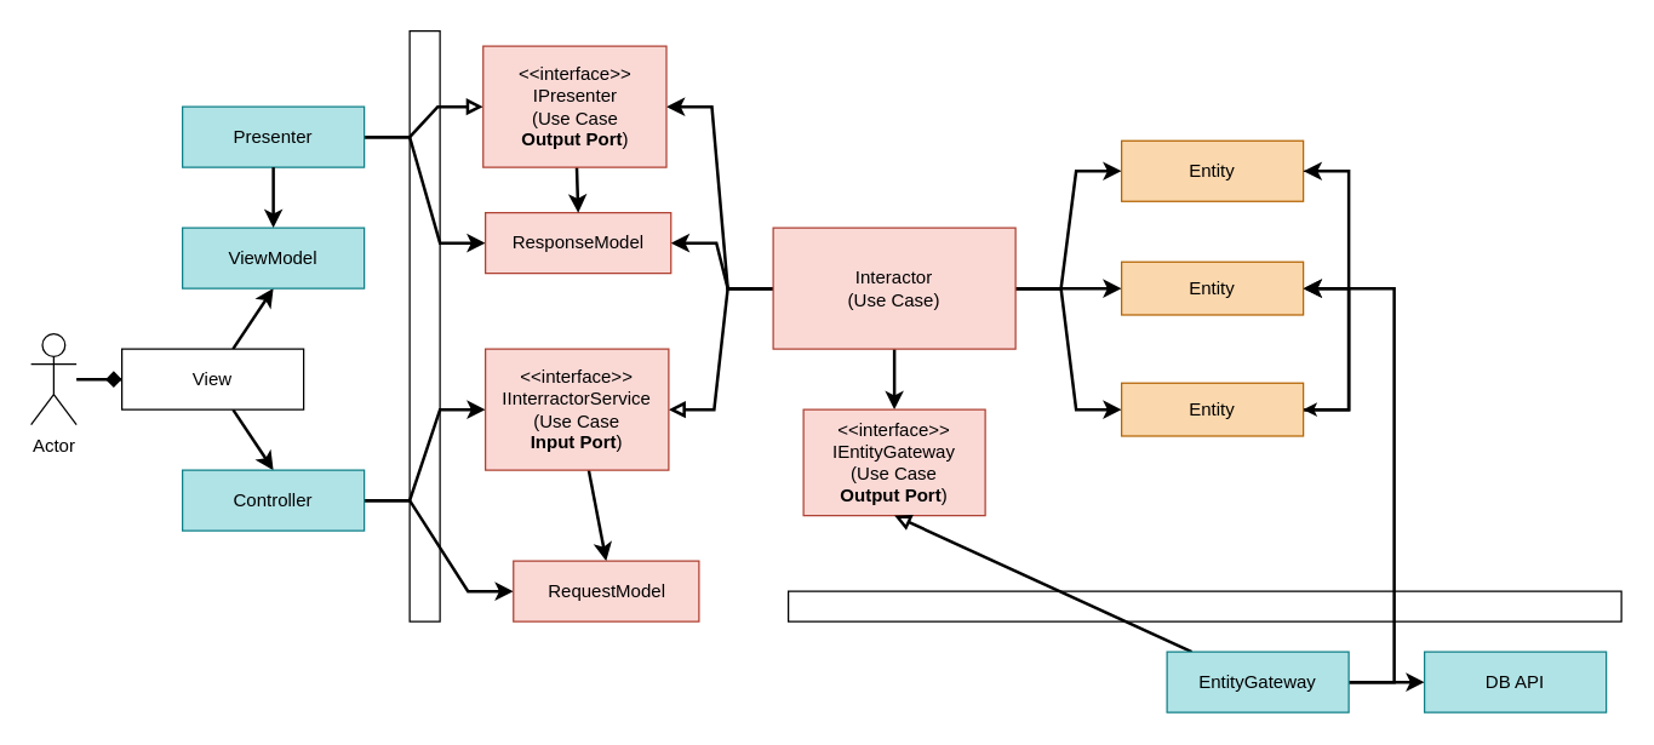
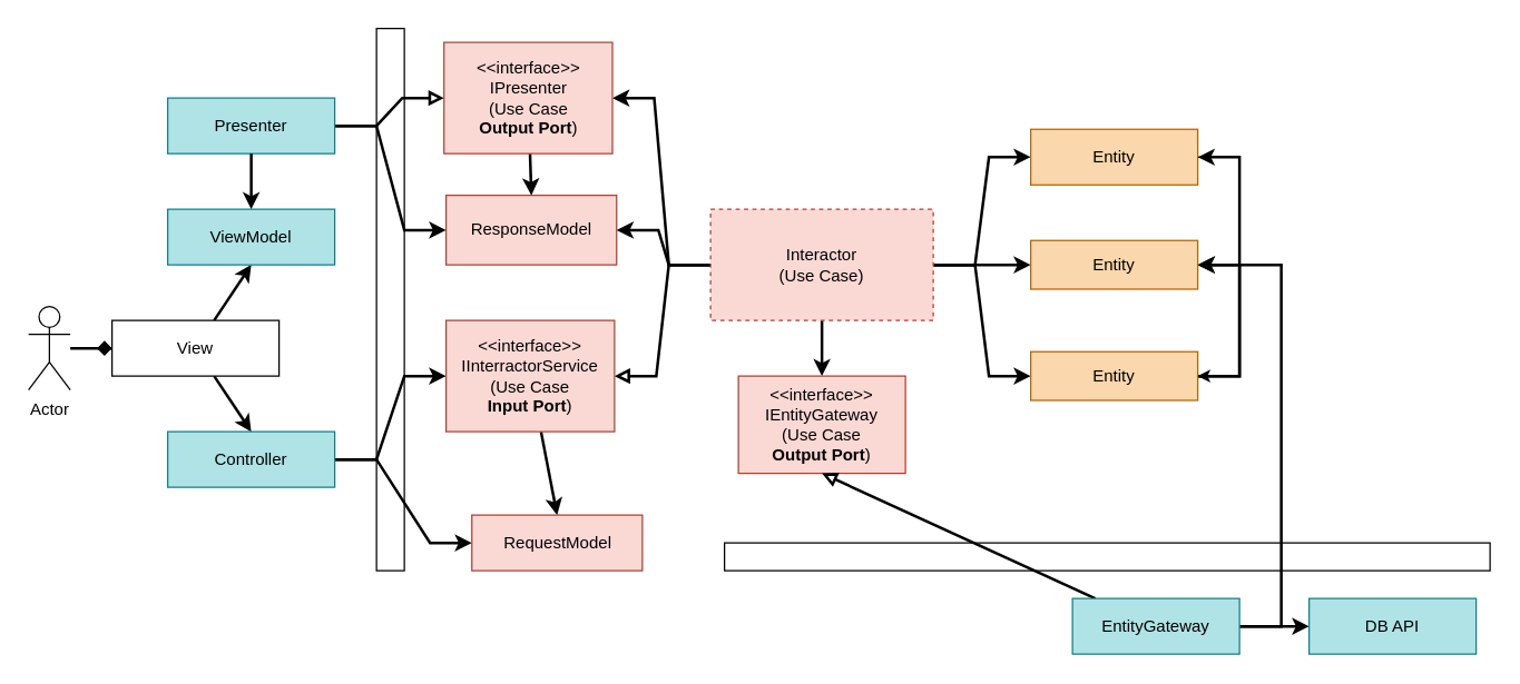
  <mxCell id="0" />
  <mxCell id="1" parent="0" />
  <mxCell id="2" value="" style="rounded=0;whiteSpace=wrap;html=1;" vertex="1" parent="1"><mxGeometry x="270" y="20" width="20" height="390" as="geometry" /></mxCell>
  <mxCell id="3" style="edgeStyle=entityRelationEdgeStyle;rounded=0;orthogonalLoop=1;jettySize=auto;html=1;strokeWidth=2;endArrow=diamond;" edge="1" parent="1" source="4" target="7"><mxGeometry relative="1" as="geometry" /></mxCell>
  <mxCell id="4" value="Actor" style="shape=umlActor;verticalLabelPosition=bottom;verticalAlign=top;html=1;outlineConnect=0;" vertex="1" parent="1"><mxGeometry x="20" y="220" width="30" height="60" as="geometry" /></mxCell>
  <mxCell id="5" style="rounded=0;orthogonalLoop=1;jettySize=auto;html=1;entryX=0.5;entryY=1;entryDx=0;entryDy=0;strokeWidth=2;" edge="1" parent="1" source="7" target="25"><mxGeometry relative="1" as="geometry" /></mxCell>
  <mxCell id="6" style="rounded=0;orthogonalLoop=1;jettySize=auto;html=1;entryX=0.5;entryY=0;entryDx=0;entryDy=0;strokeWidth=2;" edge="1" parent="1" source="7" target="10"><mxGeometry relative="1" as="geometry" /></mxCell>
  <mxCell id="7" value="View" style="rounded=0;whiteSpace=wrap;html=1;" vertex="1" parent="1"><mxGeometry x="80" y="230" width="120" height="40" as="geometry" /></mxCell>
  <mxCell id="8" style="edgeStyle=entityRelationEdgeStyle;rounded=0;orthogonalLoop=1;jettySize=auto;html=1;entryX=0;entryY=0.5;entryDx=0;entryDy=0;strokeWidth=2;" edge="1" parent="1" source="10" target="24"><mxGeometry relative="1" as="geometry" /></mxCell>
  <mxCell id="9" style="edgeStyle=entityRelationEdgeStyle;rounded=0;orthogonalLoop=1;jettySize=auto;html=1;strokeWidth=2;" edge="1" parent="1" source="10" target="28"><mxGeometry relative="1" as="geometry" /></mxCell>
  <mxCell id="10" value="Controller" style="rounded=0;whiteSpace=wrap;html=1;fillColor=#b0e3e6;strokeColor=#0e8088;" vertex="1" parent="1"><mxGeometry x="120" y="310" width="120" height="40" as="geometry" /></mxCell>
  <mxCell id="11" value="" style="rounded=0;whiteSpace=wrap;html=1;" vertex="1" parent="1"><mxGeometry x="520" y="390" width="550" height="20" as="geometry" /></mxCell>
  <mxCell id="12" style="edgeStyle=entityRelationEdgeStyle;rounded=0;orthogonalLoop=1;jettySize=auto;html=1;entryX=0;entryY=0.5;entryDx=0;entryDy=0;strokeWidth=2;" edge="1" parent="1" source="14" target="15"><mxGeometry relative="1" as="geometry" /></mxCell>
  <mxCell id="13" style="edgeStyle=entityRelationEdgeStyle;rounded=0;orthogonalLoop=1;jettySize=auto;html=1;endArrow=block;endFill=0;strokeWidth=2;" edge="1" parent="1" source="14" target="30"><mxGeometry relative="1" as="geometry" /></mxCell>
  <mxCell id="14" value="Presenter" style="rounded=0;whiteSpace=wrap;html=1;fillColor=#b0e3e6;strokeColor=#0e8088;" vertex="1" parent="1"><mxGeometry x="120" y="70" width="120" height="40" as="geometry" /></mxCell>
- <mxCell id="15" value="ResponseModel" style="rounded=0;whiteSpace=wrap;html=1;fillColor=#fad9d5;strokeColor=#ae4132;" vertex="1" parent="1"><mxGeometry x="320" y="140" width="122.5" height="40" as="geometry" /></mxCell>
+ <mxCell id="15" value="ResponseModel" style="rounded=0;whiteSpace=wrap;html=1;fillColor=#fad9d5;strokeColor=#ae4132;" vertex="1" parent="1"><mxGeometry x="320" y="140" width="122.5" height="50" as="geometry" /></mxCell>
  <mxCell id="16" style="edgeStyle=entityRelationEdgeStyle;rounded=0;orthogonalLoop=1;jettySize=auto;html=1;entryX=0;entryY=0.5;entryDx=0;entryDy=0;strokeWidth=2;" edge="1" parent="1" source="23" target="39"><mxGeometry relative="1" as="geometry" /></mxCell>
  <mxCell id="17" style="edgeStyle=entityRelationEdgeStyle;rounded=0;orthogonalLoop=1;jettySize=auto;html=1;entryX=0;entryY=0.5;entryDx=0;entryDy=0;strokeWidth=2;" edge="1" parent="1" source="23" target="38"><mxGeometry relative="1" as="geometry" /></mxCell>
  <mxCell id="18" style="edgeStyle=entityRelationEdgeStyle;rounded=0;orthogonalLoop=1;jettySize=auto;html=1;strokeWidth=2;" edge="1" parent="1" source="23" target="42"><mxGeometry relative="1" as="geometry" /></mxCell>
  <mxCell id="19" style="edgeStyle=entityRelationEdgeStyle;rounded=0;orthogonalLoop=1;jettySize=auto;html=1;entryX=1;entryY=0.5;entryDx=0;entryDy=0;strokeWidth=2;" edge="1" parent="1" source="23" target="15"><mxGeometry relative="1" as="geometry" /></mxCell>
  <mxCell id="20" style="edgeStyle=entityRelationEdgeStyle;rounded=0;orthogonalLoop=1;jettySize=auto;html=1;endArrow=block;endFill=0;strokeWidth=2;" edge="1" parent="1" source="23" target="28"><mxGeometry relative="1" as="geometry" /></mxCell>
  <mxCell id="21" style="rounded=0;orthogonalLoop=1;jettySize=auto;html=1;entryX=0.5;entryY=0;entryDx=0;entryDy=0;strokeWidth=2;" edge="1" parent="1" source="23" target="31"><mxGeometry relative="1" as="geometry" /></mxCell>
  <mxCell id="22" style="edgeStyle=entityRelationEdgeStyle;rounded=0;orthogonalLoop=1;jettySize=auto;html=1;entryX=1;entryY=0.5;entryDx=0;entryDy=0;strokeWidth=2;" edge="1" parent="1" source="23" target="30"><mxGeometry relative="1" as="geometry" /></mxCell>
- <mxCell id="23" value="Interactor&lt;br&gt;(Use Case)" style="rounded=0;whiteSpace=wrap;html=1;fillColor=#fad9d5;strokeColor=#ae4132;" vertex="1" parent="1"><mxGeometry x="510" y="150" width="160" height="80" as="geometry" /></mxCell>
+ <mxCell id="23" value="Interactor&lt;br&gt;(Use Case)" style="rounded=0;whiteSpace=wrap;html=1;fillColor=#fad9d5;strokeColor=#ae4132;dashed=1;" vertex="1" parent="1"><mxGeometry x="510" y="150" width="160" height="80" as="geometry" /></mxCell>
  <mxCell id="24" value="RequestModel" style="rounded=0;whiteSpace=wrap;html=1;fillColor=#fad9d5;strokeColor=#ae4132;" vertex="1" parent="1"><mxGeometry x="338.5" y="370" width="122.5" height="40" as="geometry" /></mxCell>
  <mxCell id="25" value="ViewModel" style="rounded=0;whiteSpace=wrap;html=1;fillColor=#b0e3e6;strokeColor=#0e8088;" vertex="1" parent="1"><mxGeometry x="120" y="150" width="120" height="40" as="geometry" /></mxCell>
  <mxCell id="26" style="rounded=0;orthogonalLoop=1;jettySize=auto;html=1;entryX=0.5;entryY=0;entryDx=0;entryDy=0;strokeWidth=2;" edge="1" parent="1" source="14" target="25"><mxGeometry relative="1" as="geometry" /></mxCell>
  <mxCell id="27" style="rounded=0;orthogonalLoop=1;jettySize=auto;html=1;entryX=0.5;entryY=0;entryDx=0;entryDy=0;strokeWidth=2;" edge="1" parent="1" source="28" target="24"><mxGeometry relative="1" as="geometry" /></mxCell>
  <mxCell id="28" value="&amp;lt;&amp;lt;interface&amp;gt;&amp;gt;&lt;br&gt;IInterractorService&lt;br&gt;(Use Case &lt;br&gt;&lt;b&gt;Input Port&lt;/b&gt;)" style="rounded=0;whiteSpace=wrap;html=1;fillColor=#fad9d5;strokeColor=#ae4132;" vertex="1" parent="1"><mxGeometry x="320" y="230" width="121" height="80" as="geometry" /></mxCell>
  <mxCell id="29" style="rounded=0;orthogonalLoop=1;jettySize=auto;html=1;entryX=0.5;entryY=0;entryDx=0;entryDy=0;strokeWidth=2;" edge="1" parent="1" source="30" target="15"><mxGeometry relative="1" as="geometry" /></mxCell>
  <mxCell id="30" value="&amp;lt;&amp;lt;interface&amp;gt;&amp;gt;&lt;br&gt;IPresenter&lt;br&gt;(Use Case &lt;br&gt;&lt;b&gt;Output Port&lt;/b&gt;)" style="rounded=0;whiteSpace=wrap;html=1;fillColor=#fad9d5;strokeColor=#ae4132;" vertex="1" parent="1"><mxGeometry x="318.5" y="30" width="121" height="80" as="geometry" /></mxCell>
  <mxCell id="31" value="&amp;lt;&amp;lt;interface&amp;gt;&amp;gt;&lt;br&gt;IEntityGateway&lt;br&gt;(Use Case &lt;br&gt;&lt;b&gt;Output Port&lt;/b&gt;)" style="rounded=0;whiteSpace=wrap;html=1;fillColor=#fad9d5;strokeColor=#ae4132;" vertex="1" parent="1"><mxGeometry x="530" y="270" width="120" height="70" as="geometry" /></mxCell>
  <mxCell id="32" style="rounded=0;orthogonalLoop=1;jettySize=auto;html=1;entryX=0.5;entryY=1;entryDx=0;entryDy=0;strokeWidth=2;endArrow=block;endFill=0;" edge="1" parent="1" source="35" target="31"><mxGeometry relative="1" as="geometry" /></mxCell>
  <mxCell id="33" style="edgeStyle=entityRelationEdgeStyle;rounded=0;orthogonalLoop=1;jettySize=auto;html=1;entryX=0;entryY=0.5;entryDx=0;entryDy=0;strokeWidth=2;" edge="1" parent="1" source="35" target="36"><mxGeometry relative="1" as="geometry" /></mxCell>
  <mxCell id="34" style="edgeStyle=entityRelationEdgeStyle;rounded=0;orthogonalLoop=1;jettySize=auto;html=1;entryX=1;entryY=0.5;entryDx=0;entryDy=0;strokeWidth=2;" edge="1" parent="1" source="35" target="39"><mxGeometry relative="1" as="geometry" /></mxCell>
  <mxCell id="35" value="EntityGateway" style="rounded=0;whiteSpace=wrap;html=1;fillColor=#b0e3e6;strokeColor=#0e8088;" vertex="1" parent="1"><mxGeometry x="770" y="430" width="120" height="40" as="geometry" /></mxCell>
  <mxCell id="36" value="DB API" style="rounded=0;whiteSpace=wrap;html=1;fillColor=#b0e3e6;strokeColor=#0e8088;" vertex="1" parent="1"><mxGeometry x="940" y="430" width="120" height="40" as="geometry" /></mxCell>
  <mxCell id="37" style="edgeStyle=entityRelationEdgeStyle;rounded=0;orthogonalLoop=1;jettySize=auto;html=1;entryX=1;entryY=0.5;entryDx=0;entryDy=0;" edge="1" parent="1" source="38" target="42"><mxGeometry relative="1" as="geometry" /></mxCell>
  <mxCell id="38" value="Entity" style="rounded=0;whiteSpace=wrap;html=1;container=0;fillColor=#fad7ac;strokeColor=#b46504;" vertex="1" parent="1"><mxGeometry x="740" y="92.5" width="120" height="40" as="geometry" /></mxCell>
  <mxCell id="39" value="Entity" style="rounded=0;whiteSpace=wrap;html=1;container=0;fillColor=#fad7ac;strokeColor=#b46504;" vertex="1" parent="1"><mxGeometry x="740" y="172.5" width="120" height="35" as="geometry" /></mxCell>
  <mxCell id="40" style="edgeStyle=entityRelationEdgeStyle;rounded=0;orthogonalLoop=1;jettySize=auto;html=1;strokeWidth=2;" edge="1" parent="1" source="42" target="38"><mxGeometry relative="1" as="geometry" /></mxCell>
  <mxCell id="41" style="edgeStyle=entityRelationEdgeStyle;rounded=0;orthogonalLoop=1;jettySize=auto;html=1;entryX=1;entryY=0.5;entryDx=0;entryDy=0;strokeWidth=2;" edge="1" parent="1" source="42" target="39"><mxGeometry relative="1" as="geometry" /></mxCell>
  <mxCell id="42" value="Entity" style="rounded=0;whiteSpace=wrap;html=1;container=0;fillColor=#fad7ac;strokeColor=#b46504;" vertex="1" parent="1"><mxGeometry x="740" y="252.5" width="120" height="35" as="geometry" /></mxCell>
